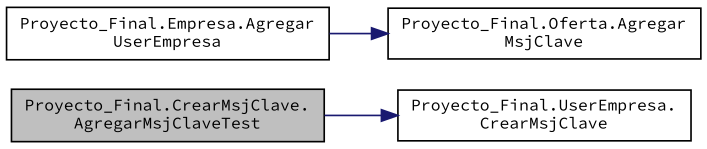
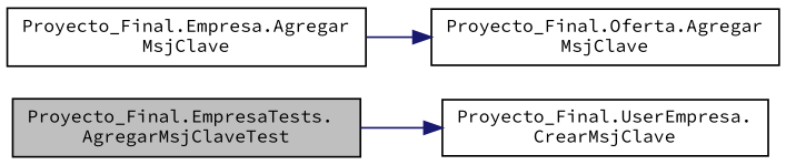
  digraph {
    fontname="Source Code Pro"
    rankdir=LR
    node [color=black fillcolor=white fontname="Source Code Pro" fontsize=10 shape=record style=filled]
    edge [color=midnightblue fontname="Source Code Pro" fontsize=10 labelfontname=Helvetica labelfontsize=10 style=solid]
-   n1 [fillcolor=grey75 fontcolor=black height=0.2 label="Proyecto_Final.CrearMsjClave.\lAgregarMsjClaveTest" width=0.4]
+   n1 [fillcolor=grey75 fontcolor=black height=0.2 label="Proyecto_Final.EmpresaTests.\lAgregarMsjClaveTest" width=0.4]
    n2 [height=0.2 label="Proyecto_Final.UserEmpresa.\lCrearMsjClave" width=0.4]
-   n3 [height=0.2 label="Proyecto_Final.Empresa.Agregar\lUserEmpresa" width=0.4]
+   n3 [height=0.2 label="Proyecto_Final.Empresa.Agregar\lMsjClave" width=0.4]
    n4 [height=0.2 label="Proyecto_Final.Oferta.Agregar\lMsjClave" width=0.4]
    n1 -> n2
    n3 -> n4
  }
